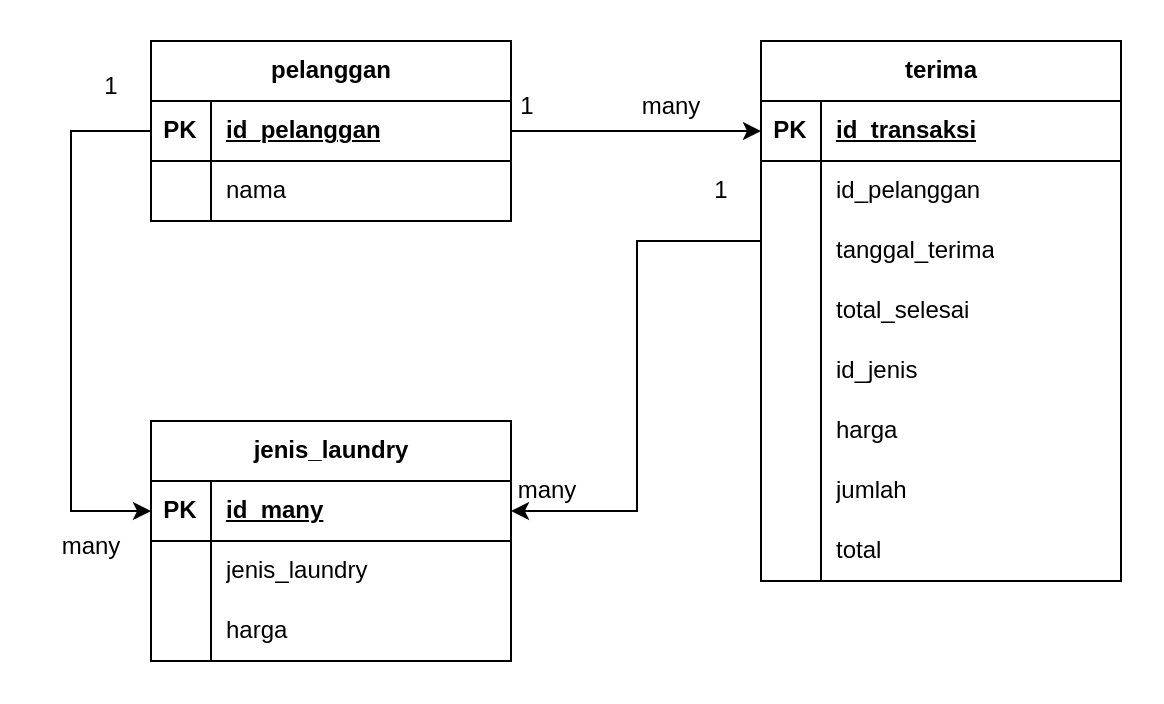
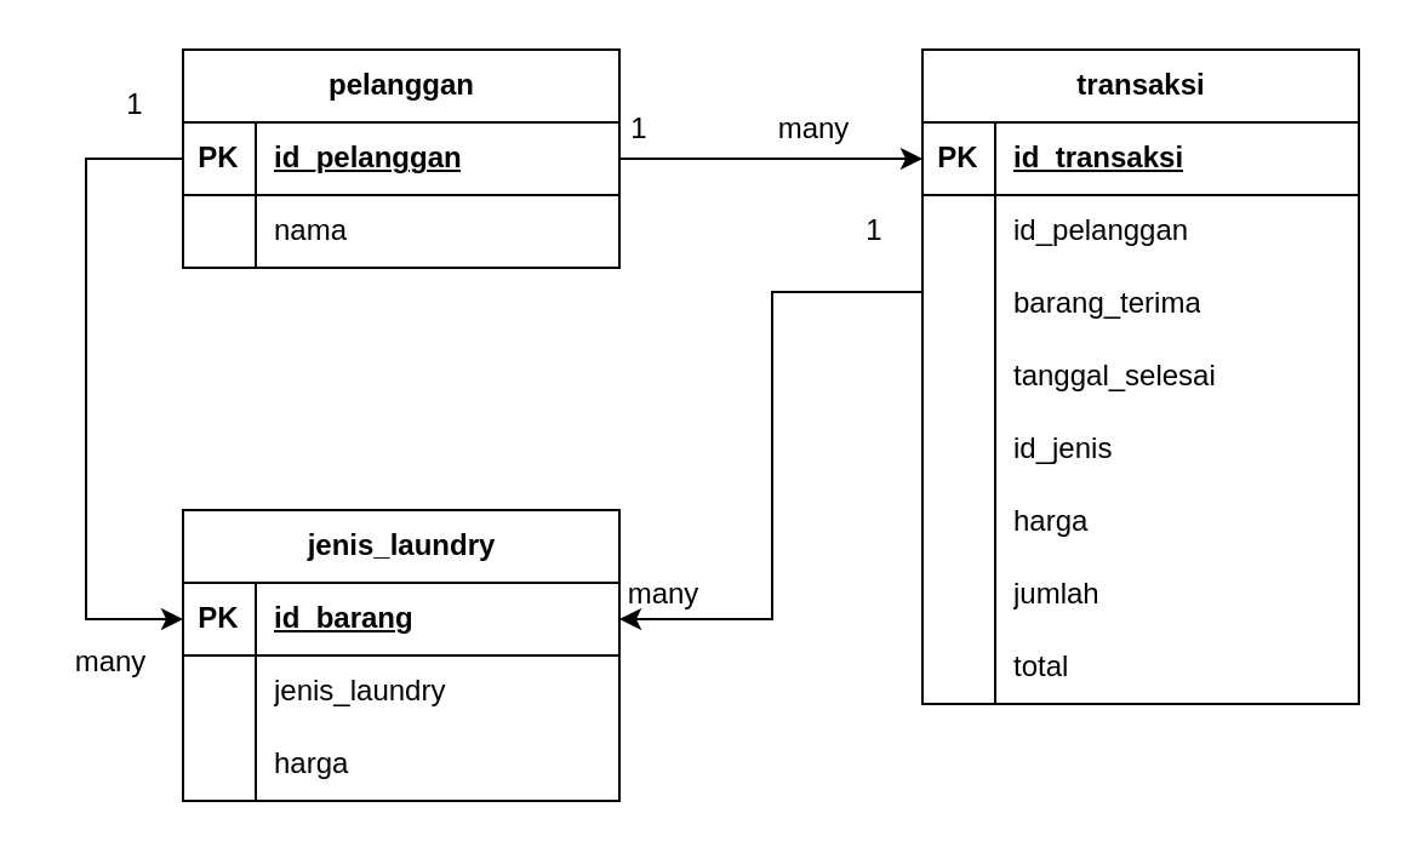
  <mxCell id="0" />
  <mxCell id="1" parent="0" />
  <mxCell id="2" value="pelanggan" style="shape=table;startSize=30;container=1;collapsible=1;childLayout=tableLayout;fixedRows=1;rowLines=0;fontStyle=1;align=center;resizeLast=1;html=1;" parent="1" vertex="1"><mxGeometry x="75" y="20" width="180" height="90" as="geometry" /></mxCell>
  <mxCell id="3" value="" style="shape=tableRow;horizontal=0;startSize=0;swimlaneHead=0;swimlaneBody=0;fillColor=none;collapsible=0;dropTarget=0;points=[[0,0.5],[1,0.5]];portConstraint=eastwest;top=0;left=0;right=0;bottom=1;" parent="2" vertex="1"><mxGeometry y="30" width="180" height="30" as="geometry" /></mxCell>
  <mxCell id="4" value="PK" style="shape=partialRectangle;connectable=0;fillColor=none;top=0;left=0;bottom=0;right=0;fontStyle=1;overflow=hidden;whiteSpace=wrap;html=1;" parent="3" vertex="1"><mxGeometry width="30" height="30" as="geometry"><mxRectangle width="30" height="30" as="alternateBounds" /></mxGeometry></mxCell>
  <mxCell id="5" value="id_pelanggan" style="shape=partialRectangle;connectable=0;fillColor=none;top=0;left=0;bottom=0;right=0;align=left;spacingLeft=6;fontStyle=5;overflow=hidden;whiteSpace=wrap;html=1;" parent="3" vertex="1"><mxGeometry x="30" width="150" height="30" as="geometry"><mxRectangle width="150" height="30" as="alternateBounds" /></mxGeometry></mxCell>
  <mxCell id="6" value="" style="shape=tableRow;horizontal=0;startSize=0;swimlaneHead=0;swimlaneBody=0;fillColor=none;collapsible=0;dropTarget=0;points=[[0,0.5],[1,0.5]];portConstraint=eastwest;top=0;left=0;right=0;bottom=0;" parent="2" vertex="1"><mxGeometry y="60" width="180" height="30" as="geometry" /></mxCell>
  <mxCell id="7" value="" style="shape=partialRectangle;connectable=0;fillColor=none;top=0;left=0;bottom=0;right=0;editable=1;overflow=hidden;whiteSpace=wrap;html=1;" parent="6" vertex="1"><mxGeometry width="30" height="30" as="geometry"><mxRectangle width="30" height="30" as="alternateBounds" /></mxGeometry></mxCell>
  <mxCell id="8" value="nama" style="shape=partialRectangle;connectable=0;fillColor=none;top=0;left=0;bottom=0;right=0;align=left;spacingLeft=6;overflow=hidden;whiteSpace=wrap;html=1;" parent="6" vertex="1"><mxGeometry x="30" width="150" height="30" as="geometry"><mxRectangle width="150" height="30" as="alternateBounds" /></mxGeometry></mxCell>
- <mxCell id="9" value="terima" style="shape=table;startSize=30;container=1;collapsible=1;childLayout=tableLayout;fixedRows=1;rowLines=0;fontStyle=1;align=center;resizeLast=1;html=1;" parent="1" vertex="1"><mxGeometry x="380" y="20" width="180" height="270" as="geometry" /></mxCell>
+ <mxCell id="9" value="transaksi" style="shape=table;startSize=30;container=1;collapsible=1;childLayout=tableLayout;fixedRows=1;rowLines=0;fontStyle=1;align=center;resizeLast=1;html=1;" parent="1" vertex="1"><mxGeometry x="380" y="20" width="180" height="270" as="geometry" /></mxCell>
  <mxCell id="10" value="" style="shape=tableRow;horizontal=0;startSize=0;swimlaneHead=0;swimlaneBody=0;fillColor=none;collapsible=0;dropTarget=0;points=[[0,0.5],[1,0.5]];portConstraint=eastwest;top=0;left=0;right=0;bottom=1;" parent="9" vertex="1"><mxGeometry y="30" width="180" height="30" as="geometry" /></mxCell>
  <mxCell id="11" value="PK" style="shape=partialRectangle;connectable=0;fillColor=none;top=0;left=0;bottom=0;right=0;fontStyle=1;overflow=hidden;whiteSpace=wrap;html=1;" parent="10" vertex="1"><mxGeometry width="30" height="30" as="geometry"><mxRectangle width="30" height="30" as="alternateBounds" /></mxGeometry></mxCell>
  <mxCell id="12" value="id_transaksi" style="shape=partialRectangle;connectable=0;fillColor=none;top=0;left=0;bottom=0;right=0;align=left;spacingLeft=6;fontStyle=5;overflow=hidden;whiteSpace=wrap;html=1;" parent="10" vertex="1"><mxGeometry x="30" width="150" height="30" as="geometry"><mxRectangle width="150" height="30" as="alternateBounds" /></mxGeometry></mxCell>
  <mxCell id="13" value="" style="shape=tableRow;horizontal=0;startSize=0;swimlaneHead=0;swimlaneBody=0;fillColor=none;collapsible=0;dropTarget=0;points=[[0,0.5],[1,0.5]];portConstraint=eastwest;top=0;left=0;right=0;bottom=0;" parent="9" vertex="1"><mxGeometry y="60" width="180" height="30" as="geometry" /></mxCell>
  <mxCell id="14" value="" style="shape=partialRectangle;connectable=0;fillColor=none;top=0;left=0;bottom=0;right=0;editable=1;overflow=hidden;whiteSpace=wrap;html=1;" parent="13" vertex="1"><mxGeometry width="30" height="30" as="geometry"><mxRectangle width="30" height="30" as="alternateBounds" /></mxGeometry></mxCell>
  <mxCell id="15" value="id_pelanggan" style="shape=partialRectangle;connectable=0;fillColor=none;top=0;left=0;bottom=0;right=0;align=left;spacingLeft=6;overflow=hidden;whiteSpace=wrap;html=1;" parent="13" vertex="1"><mxGeometry x="30" width="150" height="30" as="geometry"><mxRectangle width="150" height="30" as="alternateBounds" /></mxGeometry></mxCell>
  <mxCell id="16" value="" style="shape=tableRow;horizontal=0;startSize=0;swimlaneHead=0;swimlaneBody=0;fillColor=none;collapsible=0;dropTarget=0;points=[[0,0.5],[1,0.5]];portConstraint=eastwest;top=0;left=0;right=0;bottom=0;" parent="9" vertex="1"><mxGeometry y="90" width="180" height="30" as="geometry" /></mxCell>
  <mxCell id="17" value="" style="shape=partialRectangle;connectable=0;fillColor=none;top=0;left=0;bottom=0;right=0;editable=1;overflow=hidden;whiteSpace=wrap;html=1;" parent="16" vertex="1"><mxGeometry width="30" height="30" as="geometry"><mxRectangle width="30" height="30" as="alternateBounds" /></mxGeometry></mxCell>
- <mxCell id="18" value="tanggal_terima" style="shape=partialRectangle;connectable=0;fillColor=none;top=0;left=0;bottom=0;right=0;align=left;spacingLeft=6;overflow=hidden;whiteSpace=wrap;html=1;" parent="16" vertex="1"><mxGeometry x="30" width="150" height="30" as="geometry"><mxRectangle width="150" height="30" as="alternateBounds" /></mxGeometry></mxCell>
+ <mxCell id="18" value="barang_terima" style="shape=partialRectangle;connectable=0;fillColor=none;top=0;left=0;bottom=0;right=0;align=left;spacingLeft=6;overflow=hidden;whiteSpace=wrap;html=1;" parent="16" vertex="1"><mxGeometry x="30" width="150" height="30" as="geometry"><mxRectangle width="150" height="30" as="alternateBounds" /></mxGeometry></mxCell>
  <mxCell id="19" value="" style="shape=tableRow;horizontal=0;startSize=0;swimlaneHead=0;swimlaneBody=0;fillColor=none;collapsible=0;dropTarget=0;points=[[0,0.5],[1,0.5]];portConstraint=eastwest;top=0;left=0;right=0;bottom=0;" parent="9" vertex="1"><mxGeometry y="120" width="180" height="30" as="geometry" /></mxCell>
  <mxCell id="20" value="" style="shape=partialRectangle;connectable=0;fillColor=none;top=0;left=0;bottom=0;right=0;editable=1;overflow=hidden;whiteSpace=wrap;html=1;" parent="19" vertex="1"><mxGeometry width="30" height="30" as="geometry"><mxRectangle width="30" height="30" as="alternateBounds" /></mxGeometry></mxCell>
- <mxCell id="21" value="total_selesai" style="shape=partialRectangle;connectable=0;fillColor=none;top=0;left=0;bottom=0;right=0;align=left;spacingLeft=6;overflow=hidden;whiteSpace=wrap;html=1;" parent="19" vertex="1"><mxGeometry x="30" width="150" height="30" as="geometry"><mxRectangle width="150" height="30" as="alternateBounds" /></mxGeometry></mxCell>
+ <mxCell id="21" value="tanggal_selesai" style="shape=partialRectangle;connectable=0;fillColor=none;top=0;left=0;bottom=0;right=0;align=left;spacingLeft=6;overflow=hidden;whiteSpace=wrap;html=1;" parent="19" vertex="1"><mxGeometry x="30" width="150" height="30" as="geometry"><mxRectangle width="150" height="30" as="alternateBounds" /></mxGeometry></mxCell>
  <mxCell id="22" value="" style="shape=tableRow;horizontal=0;startSize=0;swimlaneHead=0;swimlaneBody=0;fillColor=none;collapsible=0;dropTarget=0;points=[[0,0.5],[1,0.5]];portConstraint=eastwest;top=0;left=0;right=0;bottom=0;" parent="9" vertex="1"><mxGeometry y="150" width="180" height="30" as="geometry" /></mxCell>
  <mxCell id="23" value="" style="shape=partialRectangle;connectable=0;fillColor=none;top=0;left=0;bottom=0;right=0;editable=1;overflow=hidden;whiteSpace=wrap;html=1;" parent="22" vertex="1"><mxGeometry width="30" height="30" as="geometry"><mxRectangle width="30" height="30" as="alternateBounds" /></mxGeometry></mxCell>
  <mxCell id="24" value="id_jenis" style="shape=partialRectangle;connectable=0;fillColor=none;top=0;left=0;bottom=0;right=0;align=left;spacingLeft=6;overflow=hidden;whiteSpace=wrap;html=1;" parent="22" vertex="1"><mxGeometry x="30" width="150" height="30" as="geometry"><mxRectangle width="150" height="30" as="alternateBounds" /></mxGeometry></mxCell>
  <mxCell id="25" value="" style="shape=tableRow;horizontal=0;startSize=0;swimlaneHead=0;swimlaneBody=0;fillColor=none;collapsible=0;dropTarget=0;points=[[0,0.5],[1,0.5]];portConstraint=eastwest;top=0;left=0;right=0;bottom=0;" parent="9" vertex="1"><mxGeometry y="180" width="180" height="30" as="geometry" /></mxCell>
  <mxCell id="26" value="" style="shape=partialRectangle;connectable=0;fillColor=none;top=0;left=0;bottom=0;right=0;editable=1;overflow=hidden;whiteSpace=wrap;html=1;" parent="25" vertex="1"><mxGeometry width="30" height="30" as="geometry"><mxRectangle width="30" height="30" as="alternateBounds" /></mxGeometry></mxCell>
  <mxCell id="27" value="harga" style="shape=partialRectangle;connectable=0;fillColor=none;top=0;left=0;bottom=0;right=0;align=left;spacingLeft=6;overflow=hidden;whiteSpace=wrap;html=1;" parent="25" vertex="1"><mxGeometry x="30" width="150" height="30" as="geometry"><mxRectangle width="150" height="30" as="alternateBounds" /></mxGeometry></mxCell>
  <mxCell id="28" value="" style="shape=tableRow;horizontal=0;startSize=0;swimlaneHead=0;swimlaneBody=0;fillColor=none;collapsible=0;dropTarget=0;points=[[0,0.5],[1,0.5]];portConstraint=eastwest;top=0;left=0;right=0;bottom=0;" parent="9" vertex="1"><mxGeometry y="210" width="180" height="30" as="geometry" /></mxCell>
  <mxCell id="29" value="" style="shape=partialRectangle;connectable=0;fillColor=none;top=0;left=0;bottom=0;right=0;editable=1;overflow=hidden;whiteSpace=wrap;html=1;" parent="28" vertex="1"><mxGeometry width="30" height="30" as="geometry"><mxRectangle width="30" height="30" as="alternateBounds" /></mxGeometry></mxCell>
  <mxCell id="30" value="jumlah" style="shape=partialRectangle;connectable=0;fillColor=none;top=0;left=0;bottom=0;right=0;align=left;spacingLeft=6;overflow=hidden;whiteSpace=wrap;html=1;" parent="28" vertex="1"><mxGeometry x="30" width="150" height="30" as="geometry"><mxRectangle width="150" height="30" as="alternateBounds" /></mxGeometry></mxCell>
  <mxCell id="31" value="" style="shape=tableRow;horizontal=0;startSize=0;swimlaneHead=0;swimlaneBody=0;fillColor=none;collapsible=0;dropTarget=0;points=[[0,0.5],[1,0.5]];portConstraint=eastwest;top=0;left=0;right=0;bottom=0;" parent="9" vertex="1"><mxGeometry y="240" width="180" height="30" as="geometry" /></mxCell>
  <mxCell id="32" value="" style="shape=partialRectangle;connectable=0;fillColor=none;top=0;left=0;bottom=0;right=0;editable=1;overflow=hidden;whiteSpace=wrap;html=1;" parent="31" vertex="1"><mxGeometry width="30" height="30" as="geometry"><mxRectangle width="30" height="30" as="alternateBounds" /></mxGeometry></mxCell>
  <mxCell id="33" value="total" style="shape=partialRectangle;connectable=0;fillColor=none;top=0;left=0;bottom=0;right=0;align=left;spacingLeft=6;overflow=hidden;whiteSpace=wrap;html=1;" parent="31" vertex="1"><mxGeometry x="30" width="150" height="30" as="geometry"><mxRectangle width="150" height="30" as="alternateBounds" /></mxGeometry></mxCell>
  <mxCell id="34" value="jenis_laundry" style="shape=table;startSize=30;container=1;collapsible=1;childLayout=tableLayout;fixedRows=1;rowLines=0;fontStyle=1;align=center;resizeLast=1;html=1;" parent="1" vertex="1"><mxGeometry x="75" y="210" width="180" height="120" as="geometry" /></mxCell>
  <mxCell id="35" value="" style="shape=tableRow;horizontal=0;startSize=0;swimlaneHead=0;swimlaneBody=0;fillColor=none;collapsible=0;dropTarget=0;points=[[0,0.5],[1,0.5]];portConstraint=eastwest;top=0;left=0;right=0;bottom=1;" parent="34" vertex="1"><mxGeometry y="30" width="180" height="30" as="geometry" /></mxCell>
  <mxCell id="36" value="PK" style="shape=partialRectangle;connectable=0;fillColor=none;top=0;left=0;bottom=0;right=0;fontStyle=1;overflow=hidden;whiteSpace=wrap;html=1;" parent="35" vertex="1"><mxGeometry width="30" height="30" as="geometry"><mxRectangle width="30" height="30" as="alternateBounds" /></mxGeometry></mxCell>
- <mxCell id="37" value="id_many" style="shape=partialRectangle;connectable=0;fillColor=none;top=0;left=0;bottom=0;right=0;align=left;spacingLeft=6;fontStyle=5;overflow=hidden;whiteSpace=wrap;html=1;" parent="35" vertex="1"><mxGeometry x="30" width="150" height="30" as="geometry"><mxRectangle width="150" height="30" as="alternateBounds" /></mxGeometry></mxCell>
+ <mxCell id="37" value="id_barang" style="shape=partialRectangle;connectable=0;fillColor=none;top=0;left=0;bottom=0;right=0;align=left;spacingLeft=6;fontStyle=5;overflow=hidden;whiteSpace=wrap;html=1;" parent="35" vertex="1"><mxGeometry x="30" width="150" height="30" as="geometry"><mxRectangle width="150" height="30" as="alternateBounds" /></mxGeometry></mxCell>
  <mxCell id="38" value="" style="shape=tableRow;horizontal=0;startSize=0;swimlaneHead=0;swimlaneBody=0;fillColor=none;collapsible=0;dropTarget=0;points=[[0,0.5],[1,0.5]];portConstraint=eastwest;top=0;left=0;right=0;bottom=0;" parent="34" vertex="1"><mxGeometry y="60" width="180" height="30" as="geometry" /></mxCell>
  <mxCell id="39" value="" style="shape=partialRectangle;connectable=0;fillColor=none;top=0;left=0;bottom=0;right=0;editable=1;overflow=hidden;whiteSpace=wrap;html=1;" parent="38" vertex="1"><mxGeometry width="30" height="30" as="geometry"><mxRectangle width="30" height="30" as="alternateBounds" /></mxGeometry></mxCell>
  <mxCell id="40" value="jenis_laundry" style="shape=partialRectangle;connectable=0;fillColor=none;top=0;left=0;bottom=0;right=0;align=left;spacingLeft=6;overflow=hidden;whiteSpace=wrap;html=1;" parent="38" vertex="1"><mxGeometry x="30" width="150" height="30" as="geometry"><mxRectangle width="150" height="30" as="alternateBounds" /></mxGeometry></mxCell>
  <mxCell id="41" value="" style="shape=tableRow;horizontal=0;startSize=0;swimlaneHead=0;swimlaneBody=0;fillColor=none;collapsible=0;dropTarget=0;points=[[0,0.5],[1,0.5]];portConstraint=eastwest;top=0;left=0;right=0;bottom=0;" parent="34" vertex="1"><mxGeometry y="90" width="180" height="30" as="geometry" /></mxCell>
  <mxCell id="42" value="" style="shape=partialRectangle;connectable=0;fillColor=none;top=0;left=0;bottom=0;right=0;editable=1;overflow=hidden;whiteSpace=wrap;html=1;" parent="41" vertex="1"><mxGeometry width="30" height="30" as="geometry"><mxRectangle width="30" height="30" as="alternateBounds" /></mxGeometry></mxCell>
  <mxCell id="43" value="harga" style="shape=partialRectangle;connectable=0;fillColor=none;top=0;left=0;bottom=0;right=0;align=left;spacingLeft=6;overflow=hidden;whiteSpace=wrap;html=1;" parent="41" vertex="1"><mxGeometry x="30" width="150" height="30" as="geometry"><mxRectangle width="150" height="30" as="alternateBounds" /></mxGeometry></mxCell>
  <mxCell id="44" value="" style="edgeStyle=entityRelationEdgeStyle;fontSize=12;html=1;endArrow=classic;startArrow=none;rounded=0;exitX=1;exitY=0.5;exitDx=0;exitDy=0;entryX=0;entryY=0.5;entryDx=0;entryDy=0;startFill=0;endFill=1;" parent="1" source="3" target="10" edge="1"><mxGeometry width="100" height="100" relative="1" as="geometry"><mxPoint x="415" y="350" as="sourcePoint" /><mxPoint x="515" y="250" as="targetPoint" /></mxGeometry></mxCell>
  <mxCell id="45" value="" style="fontSize=12;html=1;endArrow=classic;startArrow=none;rounded=0;exitX=0;exitY=0.5;exitDx=0;exitDy=0;entryX=1;entryY=0.5;entryDx=0;entryDy=0;startFill=0;endFill=1;edgeStyle=orthogonalEdgeStyle;" parent="1" source="16" target="35" edge="1"><mxGeometry width="100" height="100" relative="1" as="geometry"><mxPoint x="415" y="350" as="sourcePoint" /><mxPoint x="515" y="250" as="targetPoint" /><Array as="points"><mxPoint x="380" y="120" /><mxPoint x="318" y="120" /><mxPoint x="318" y="255" /></Array></mxGeometry></mxCell>
  <mxCell id="46" value="1" style="text;html=1;align=center;verticalAlign=middle;resizable=0;points=[];autosize=1;strokeColor=none;fillColor=none;" parent="1" vertex="1"><mxGeometry x="248" y="38" width="30" height="30" as="geometry" /></mxCell>
  <mxCell id="47" value="many" style="text;html=1;align=center;verticalAlign=middle;resizable=0;points=[];autosize=1;strokeColor=none;fillColor=none;" parent="1" vertex="1"><mxGeometry x="310" y="38" width="50" height="30" as="geometry" /></mxCell>
  <mxCell id="48" value="1" style="text;html=1;align=center;verticalAlign=middle;resizable=0;points=[];autosize=1;strokeColor=none;fillColor=none;" parent="1" vertex="1"><mxGeometry x="345" y="80" width="30" height="30" as="geometry" /></mxCell>
  <mxCell id="49" value="many" style="text;html=1;align=center;verticalAlign=middle;resizable=0;points=[];autosize=1;strokeColor=none;fillColor=none;" parent="1" vertex="1"><mxGeometry x="248" y="230" width="50" height="30" as="geometry" /></mxCell>
  <mxCell id="50" style="edgeStyle=orthogonalEdgeStyle;rounded=0;orthogonalLoop=1;jettySize=auto;html=1;exitX=0;exitY=0.5;exitDx=0;exitDy=0;entryX=0;entryY=0.5;entryDx=0;entryDy=0;" edge="1" parent="1" source="3" target="35"><mxGeometry relative="1" as="geometry"><Array as="points"><mxPoint x="35" y="65" /><mxPoint x="35" y="255" /></Array></mxGeometry></mxCell>
  <mxCell id="51" value="1" style="text;html=1;align=center;verticalAlign=middle;resizable=0;points=[];autosize=1;strokeColor=none;fillColor=none;" vertex="1" parent="1"><mxGeometry x="40" y="28" width="30" height="30" as="geometry" /></mxCell>
  <mxCell id="52" value="many" style="text;html=1;align=center;verticalAlign=middle;resizable=0;points=[];autosize=1;strokeColor=none;fillColor=none;" vertex="1" parent="1"><mxGeometry x="20" y="258" width="50" height="30" as="geometry" /></mxCell>
